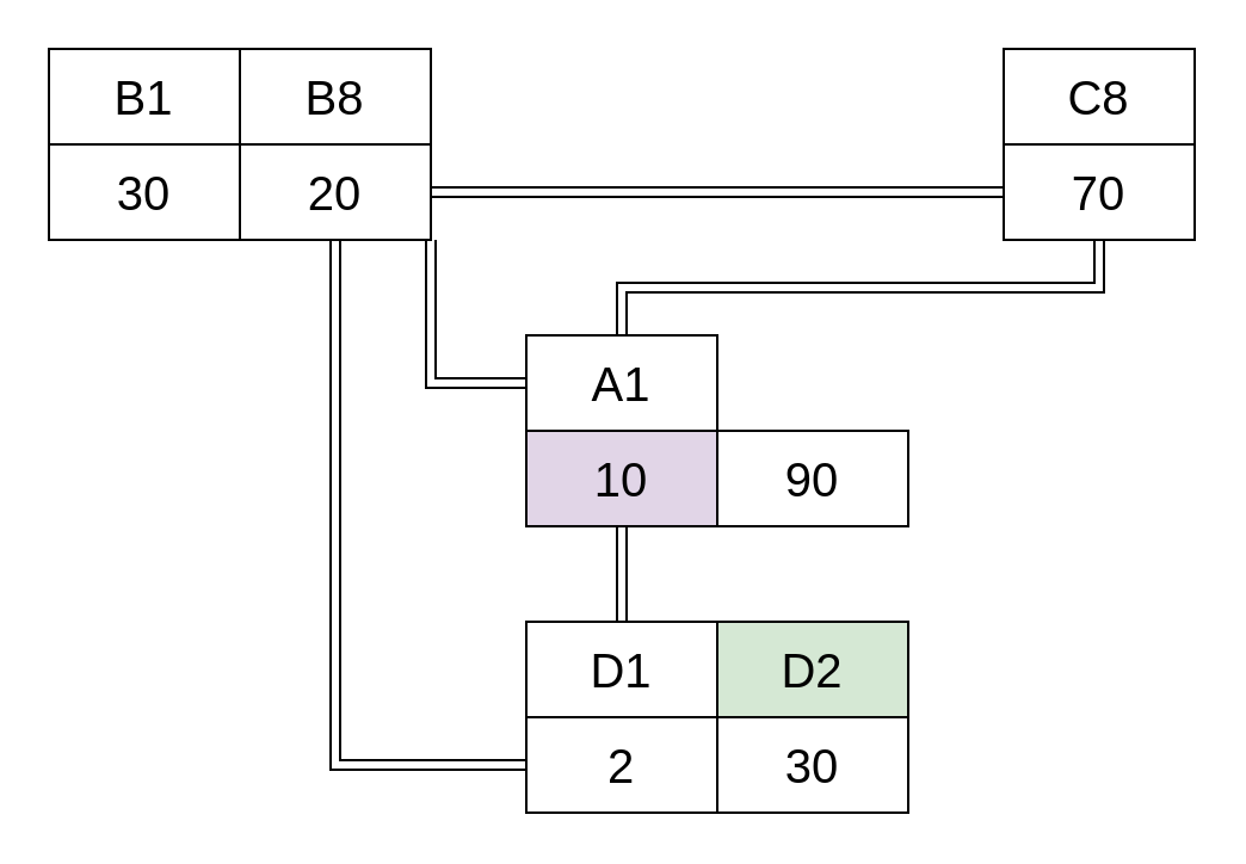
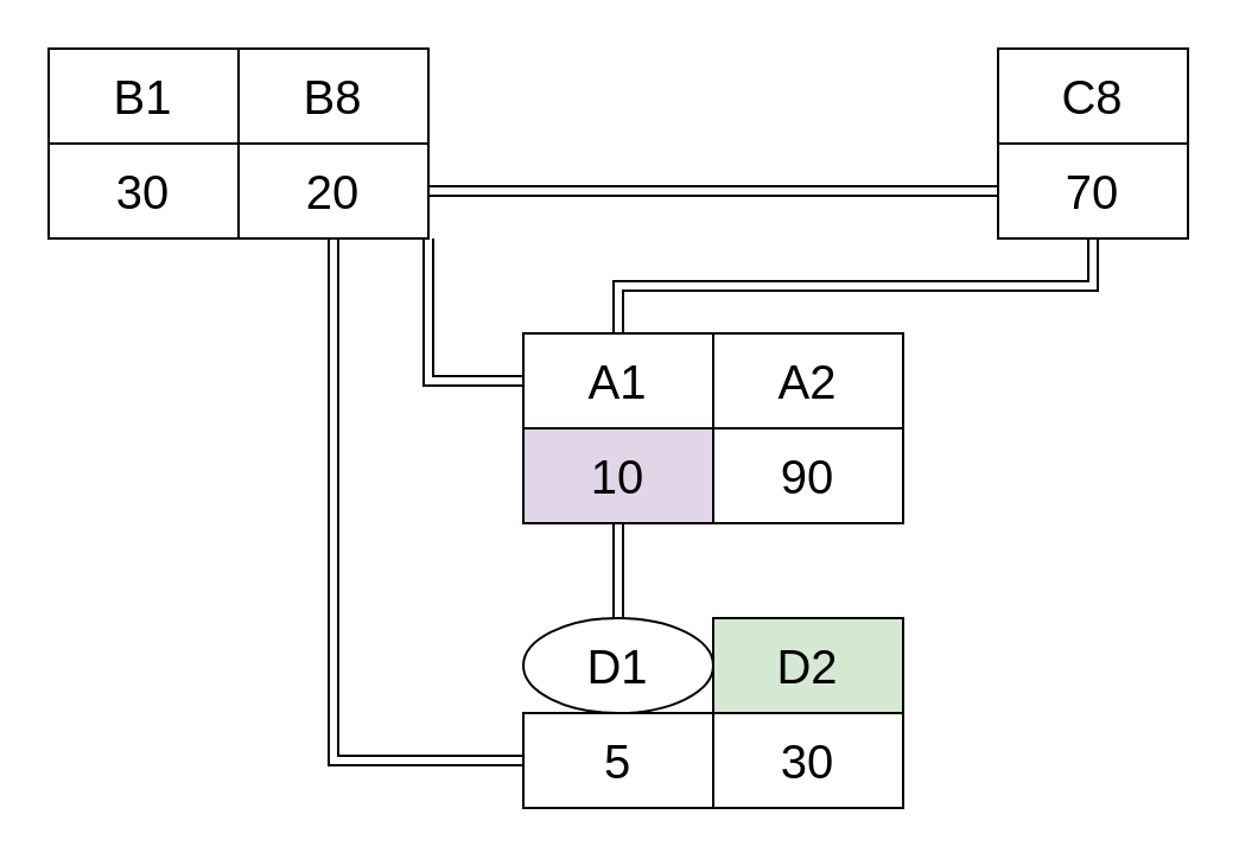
  <mxCell id="0" />
  <mxCell id="1" parent="0" />
  <mxCell id="2" value="" style="group" vertex="1" connectable="0" parent="1"><mxGeometry x="220" y="140" width="80" height="80" as="geometry" /></mxCell>
  <mxCell id="3" value="&lt;font style=&quot;font-size: 20px&quot;&gt;A1&lt;/font&gt;" style="rounded=0;whiteSpace=wrap;html=1;" vertex="1" parent="2"><mxGeometry width="80" height="40" as="geometry" /></mxCell>
  <mxCell id="4" value="&lt;font style=&quot;font-size: 20px&quot;&gt;10&lt;/font&gt;" style="rounded=0;whiteSpace=wrap;html=1;fillColor=#e1d5e7;" vertex="1" parent="2"><mxGeometry y="40" width="80" height="40" as="geometry" /></mxCell>
  <mxCell id="5" value="" style="group" vertex="1" connectable="0" parent="1"><mxGeometry x="300" y="140" width="80" height="80" as="geometry" /></mxCell>
+ <mxCell id="6" value="&lt;font style=&quot;font-size: 20px&quot;&gt;A2&lt;br&gt;&lt;/font&gt;" style="rounded=0;whiteSpace=wrap;html=1;" vertex="1" parent="5"><mxGeometry width="80" height="40" as="geometry" /></mxCell>
  <mxCell id="7" value="&lt;font style=&quot;font-size: 20px&quot;&gt;90&lt;br&gt;&lt;/font&gt;" style="rounded=0;whiteSpace=wrap;html=1;" vertex="1" parent="5"><mxGeometry y="40" width="80" height="40" as="geometry" /></mxCell>
  <mxCell id="8" value="" style="group" vertex="1" connectable="0" parent="1"><mxGeometry x="20" y="20" width="80" height="80" as="geometry" /></mxCell>
  <mxCell id="9" value="&lt;font style=&quot;font-size: 20px&quot;&gt;B1&lt;/font&gt;" style="rounded=0;whiteSpace=wrap;html=1;" vertex="1" parent="8"><mxGeometry width="80" height="40" as="geometry" /></mxCell>
  <mxCell id="10" value="&lt;font style=&quot;font-size: 20px&quot;&gt;30&lt;/font&gt;" style="rounded=0;whiteSpace=wrap;html=1;" vertex="1" parent="8"><mxGeometry y="40" width="80" height="40" as="geometry" /></mxCell>
  <mxCell id="11" value="" style="group" vertex="1" connectable="0" parent="1"><mxGeometry x="100" y="20" width="80" height="80" as="geometry" /></mxCell>
  <mxCell id="12" value="&lt;font style=&quot;font-size: 20px&quot;&gt;B8&lt;br&gt;&lt;/font&gt;" style="rounded=0;whiteSpace=wrap;html=1;" vertex="1" parent="11"><mxGeometry width="80" height="40" as="geometry" /></mxCell>
  <mxCell id="13" value="&lt;font style=&quot;font-size: 20px&quot;&gt;20&lt;/font&gt;" style="rounded=0;whiteSpace=wrap;html=1;" vertex="1" parent="11"><mxGeometry y="40" width="80" height="40" as="geometry" /></mxCell>
  <mxCell id="14" value="" style="group" vertex="1" connectable="0" parent="1"><mxGeometry x="420" y="20" width="80" height="80" as="geometry" /></mxCell>
  <mxCell id="15" value="&lt;font style=&quot;font-size: 20px&quot;&gt;C8&lt;br&gt;&lt;/font&gt;" style="rounded=0;whiteSpace=wrap;html=1;" vertex="1" parent="14"><mxGeometry width="80" height="40" as="geometry" /></mxCell>
  <mxCell id="16" value="&lt;font style=&quot;font-size: 20px&quot;&gt;70&lt;/font&gt;" style="rounded=0;whiteSpace=wrap;html=1;" vertex="1" parent="14"><mxGeometry y="40" width="80" height="40" as="geometry" /></mxCell>
  <mxCell id="17" value="" style="group" vertex="1" connectable="0" parent="1"><mxGeometry x="220" y="260" width="80" height="80" as="geometry" /></mxCell>
- <mxCell id="18" value="&lt;font style=&quot;font-size: 20px&quot;&gt;D1&lt;br&gt;&lt;/font&gt;" style="rounded=0;whiteSpace=wrap;html=1;" vertex="1" parent="17"><mxGeometry width="80" height="40" as="geometry" /></mxCell>
- <mxCell id="19" value="&lt;font style=&quot;font-size: 20px&quot;&gt;2&lt;/font&gt;" style="rounded=0;whiteSpace=wrap;html=1;" vertex="1" parent="17"><mxGeometry y="40" width="80" height="40" as="geometry" /></mxCell>
+ <mxCell id="18" value="&lt;font style=&quot;font-size: 20px&quot;&gt;D1&lt;br&gt;&lt;/font&gt;" style="ellipse;whiteSpace=wrap;html=1;" vertex="1" parent="17"><mxGeometry width="80" height="40" as="geometry" /></mxCell>
+ <mxCell id="19" value="&lt;font style=&quot;font-size: 20px&quot;&gt;5&lt;/font&gt;" style="rounded=0;whiteSpace=wrap;html=1;" vertex="1" parent="17"><mxGeometry y="40" width="80" height="40" as="geometry" /></mxCell>
  <mxCell id="20" value="" style="group" vertex="1" connectable="0" parent="1"><mxGeometry x="300" y="260" width="80" height="80" as="geometry" /></mxCell>
  <mxCell id="21" value="&lt;font style=&quot;font-size: 20px&quot;&gt;D2&lt;br&gt;&lt;/font&gt;" style="rounded=0;whiteSpace=wrap;html=1;fillColor=#d5e8d4;" vertex="1" parent="20"><mxGeometry width="80" height="40" as="geometry" /></mxCell>
  <mxCell id="22" value="&lt;font style=&quot;font-size: 20px&quot;&gt;30&lt;/font&gt;" style="rounded=0;whiteSpace=wrap;html=1;" vertex="1" parent="20"><mxGeometry y="40" width="80" height="40" as="geometry" /></mxCell>
  <mxCell id="23" style="edgeStyle=orthogonalEdgeStyle;rounded=0;orthogonalLoop=1;jettySize=auto;html=1;exitX=1;exitY=0.5;exitDx=0;exitDy=0;entryX=0;entryY=0.5;entryDx=0;entryDy=0;horizontal=1;shape=link;" edge="1" parent="1" source="13" target="16"><mxGeometry relative="1" as="geometry" /></mxCell>
  <mxCell id="24" style="edgeStyle=orthogonalEdgeStyle;shape=link;rounded=0;orthogonalLoop=1;jettySize=auto;html=1;exitX=0.5;exitY=1;exitDx=0;exitDy=0;entryX=0;entryY=0.5;entryDx=0;entryDy=0;" edge="1" parent="1" source="13" target="19"><mxGeometry relative="1" as="geometry" /></mxCell>
  <mxCell id="25" style="edgeStyle=orthogonalEdgeStyle;shape=link;rounded=0;orthogonalLoop=1;jettySize=auto;html=1;exitX=0.5;exitY=1;exitDx=0;exitDy=0;entryX=0.5;entryY=0;entryDx=0;entryDy=0;" edge="1" parent="1" source="16" target="3"><mxGeometry relative="1" as="geometry" /></mxCell>
  <mxCell id="26" style="edgeStyle=orthogonalEdgeStyle;shape=link;rounded=0;orthogonalLoop=1;jettySize=auto;html=1;exitX=0.5;exitY=0;exitDx=0;exitDy=0;entryX=0.5;entryY=1;entryDx=0;entryDy=0;" edge="1" parent="1" source="18" target="4"><mxGeometry relative="1" as="geometry" /></mxCell>
  <mxCell id="27" style="edgeStyle=orthogonalEdgeStyle;shape=link;rounded=0;orthogonalLoop=1;jettySize=auto;html=1;exitX=1;exitY=1;exitDx=0;exitDy=0;entryX=0;entryY=0.5;entryDx=0;entryDy=0;" edge="1" parent="1" source="13" target="3"><mxGeometry relative="1" as="geometry" /></mxCell>
